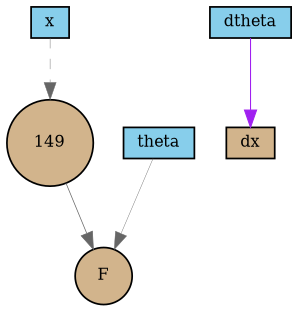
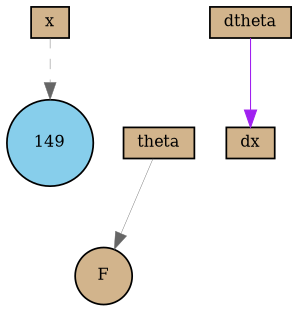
  digraph {
    node [fillcolor=tan fontsize=9 shape=box style=filled]
    edge [color=gray40 style=bold]
-   x [fillcolor=skyblue height=0.2 width=0.2]
-   149 [height=0.2 shape=circle width=0.2]
+   x [height=0.2 width=0.2]
+   149 [fillcolor=skyblue height=0.2 shape=circle width=0.2]
    F [height=0.2 shape=circle width=0.2]
    dx [height=0.2 width=0.2]
-   theta [fillcolor=skyblue height=0.2 width=0.2]
-   dtheta [fillcolor=skyblue height=0.2 width=0.2]
+   theta [height=0.2 width=0.2]
+   dtheta [height=0.2 width=0.2]
    x -> 149 [penwidth=0.24716836182648308 style=dashed]
-   149 -> F [penwidth=0.4204960000129352]
    theta -> F [penwidth=0.23166316113386493 style=solid]
    dtheta -> dx [color=purple penwidth=0.6137378079318804]
  }
